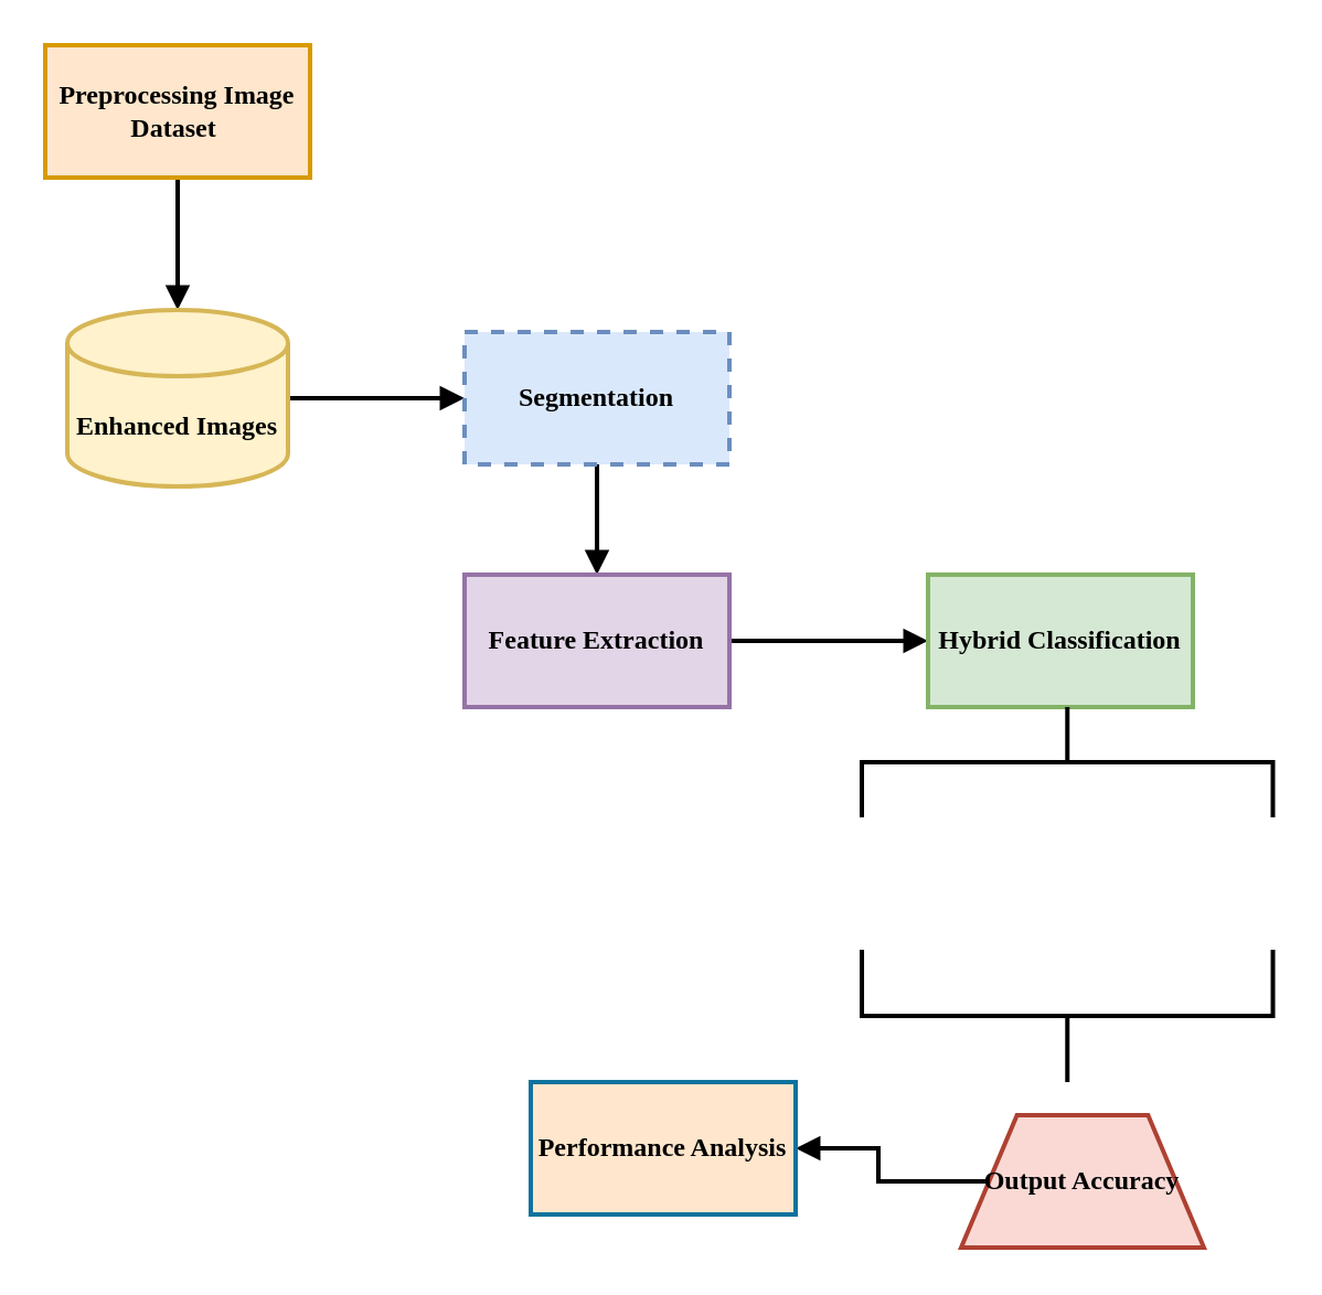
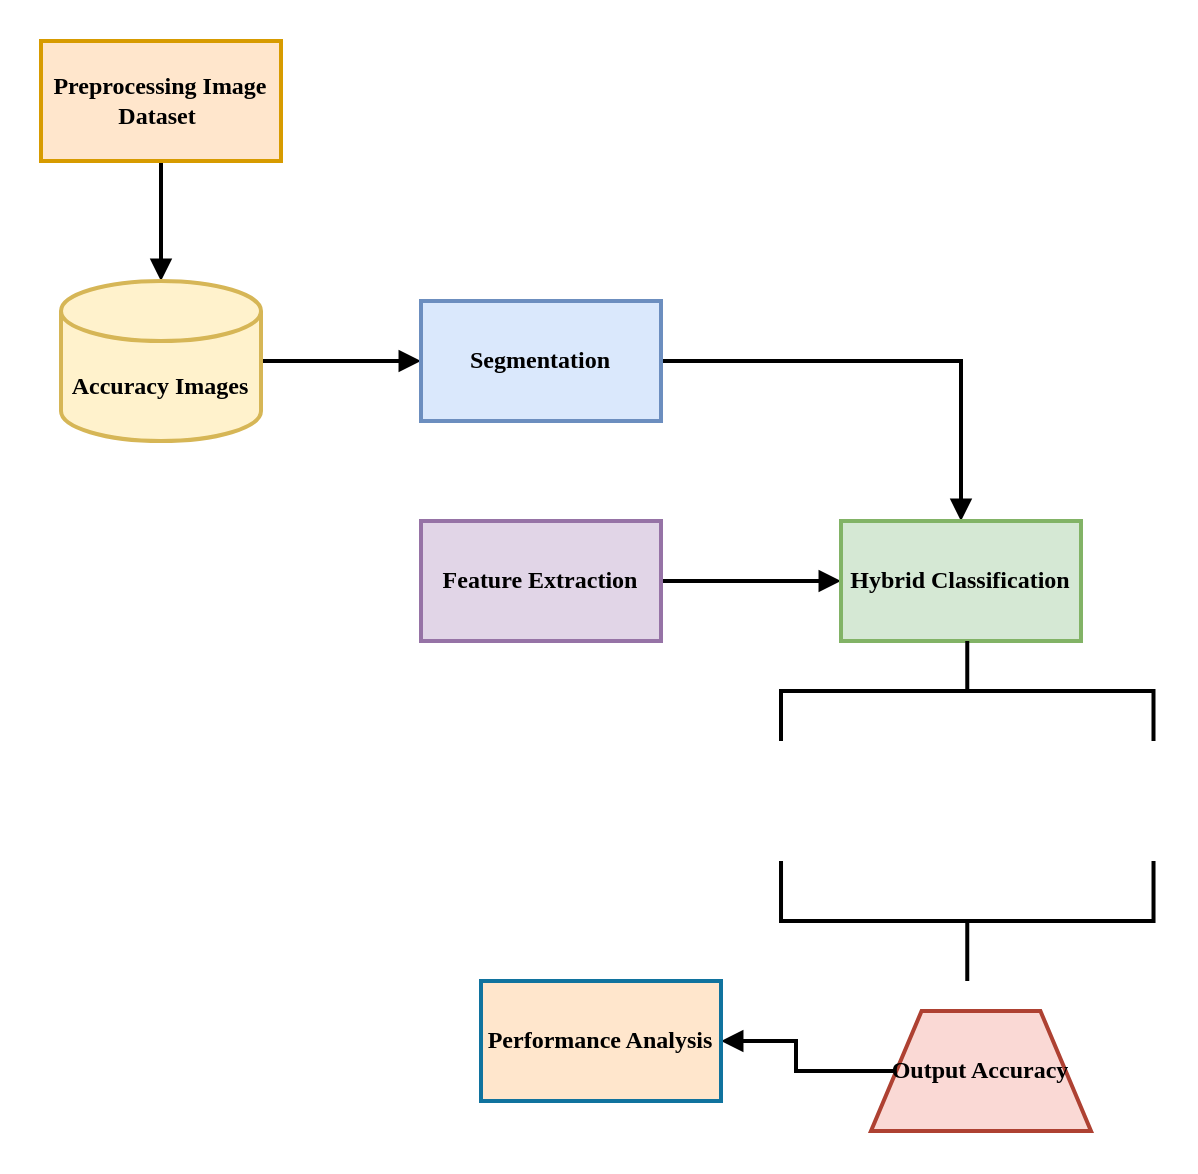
  <mxCell id="0" />
  <mxCell id="1" parent="0" />
  <mxCell id="2" value="" style="edgeStyle=orthogonalEdgeStyle;rounded=0;hachureGap=4;orthogonalLoop=1;jettySize=auto;html=1;fontFamily=Architects Daughter;fontSource=https%3A%2F%2Ffonts.googleapis.com%2Fcss%3Ffamily%3DArchitects%2BDaughter;endArrow=block;endFill=1;strokeWidth=2;" edge="1" parent="1" source="3" target="5"><mxGeometry relative="1" as="geometry" /></mxCell>
  <mxCell id="3" value="&lt;b style=&quot;&quot;&gt;&lt;font face=&quot;Verdana&quot; style=&quot;font-size: 12px;&quot;&gt;Preprocessing Image Dataset&amp;nbsp;&lt;/font&gt;&lt;/b&gt;" style="rounded=0;whiteSpace=wrap;html=1;hachureGap=4;fontFamily=Architects Daughter;fontSource=https%3A%2F%2Ffonts.googleapis.com%2Fcss%3Ffamily%3DArchitects%2BDaughter;fillColor=#ffe6cc;strokeColor=#d79b00;strokeWidth=2;" vertex="1" parent="1"><mxGeometry x="20" y="20" width="120" height="60" as="geometry" /></mxCell>
  <mxCell id="4" value="" style="edgeStyle=orthogonalEdgeStyle;rounded=0;hachureGap=4;orthogonalLoop=1;jettySize=auto;html=1;fontFamily=Architects Daughter;fontSource=https%3A%2F%2Ffonts.googleapis.com%2Fcss%3Ffamily%3DArchitects%2BDaughter;strokeWidth=2;endArrow=block;endFill=1;" edge="1" parent="1" source="5" target="7"><mxGeometry relative="1" as="geometry" /></mxCell>
- <mxCell id="5" value="&lt;font size=&quot;1&quot; face=&quot;Verdana&quot;&gt;&lt;b style=&quot;font-size: 12px;&quot;&gt;Enhanced Images&lt;/b&gt;&lt;/font&gt;" style="shape=cylinder3;whiteSpace=wrap;html=1;boundedLbl=1;backgroundOutline=1;size=15;hachureGap=4;fontFamily=Architects Daughter;fontSource=https%3A%2F%2Ffonts.googleapis.com%2Fcss%3Ffamily%3DArchitects%2BDaughter;fillColor=#fff2cc;strokeColor=#d6b656;strokeWidth=2;" vertex="1" parent="1"><mxGeometry x="30" y="140" width="100" height="80" as="geometry" /></mxCell>
- <mxCell id="6" value="" style="edgeStyle=orthogonalEdgeStyle;rounded=0;hachureGap=4;orthogonalLoop=1;jettySize=auto;html=1;fontFamily=Architects Daughter;fontSource=https%3A%2F%2Ffonts.googleapis.com%2Fcss%3Ffamily%3DArchitects%2BDaughter;strokeWidth=2;endArrow=block;endFill=1;" edge="1" parent="1" source="7" target="9"><mxGeometry relative="1" as="geometry" /></mxCell>
- <mxCell id="7" value="&lt;font face=&quot;Verdana&quot;&gt;&lt;b&gt;Segmentation&lt;/b&gt;&lt;/font&gt;" style="rounded=0;whiteSpace=wrap;html=1;hachureGap=4;fontFamily=Architects Daughter;fontSource=https%3A%2F%2Ffonts.googleapis.com%2Fcss%3Ffamily%3DArchitects%2BDaughter;fillColor=#dae8fc;strokeColor=#6c8ebf;strokeWidth=2;dashed=1;" vertex="1" parent="1"><mxGeometry x="210" y="150" width="120" height="60" as="geometry" /></mxCell>
+ <mxCell id="5" value="&lt;font size=&quot;1&quot; face=&quot;Verdana&quot;&gt;&lt;b style=&quot;font-size: 12px;&quot;&gt;Accuracy Images&lt;/b&gt;&lt;/font&gt;" style="shape=cylinder3;whiteSpace=wrap;html=1;boundedLbl=1;backgroundOutline=1;size=15;hachureGap=4;fontFamily=Architects Daughter;fontSource=https%3A%2F%2Ffonts.googleapis.com%2Fcss%3Ffamily%3DArchitects%2BDaughter;fillColor=#fff2cc;strokeColor=#d6b656;strokeWidth=2;" vertex="1" parent="1"><mxGeometry x="30" y="140" width="100" height="80" as="geometry" /></mxCell>
+ <mxCell id="6" value="" style="edgeStyle=orthogonalEdgeStyle;rounded=0;hachureGap=4;orthogonalLoop=1;jettySize=auto;html=1;fontFamily=Architects Daughter;fontSource=https%3A%2F%2Ffonts.googleapis.com%2Fcss%3Ffamily%3DArchitects%2BDaughter;strokeWidth=2;endArrow=block;endFill=1;" edge="1" parent="1" source="7" target="10"><mxGeometry relative="1" as="geometry" /></mxCell>
+ <mxCell id="7" value="&lt;font face=&quot;Verdana&quot;&gt;&lt;b&gt;Segmentation&lt;/b&gt;&lt;/font&gt;" style="rounded=0;whiteSpace=wrap;html=1;hachureGap=4;fontFamily=Architects Daughter;fontSource=https%3A%2F%2Ffonts.googleapis.com%2Fcss%3Ffamily%3DArchitects%2BDaughter;fillColor=#dae8fc;strokeColor=#6c8ebf;strokeWidth=2;" vertex="1" parent="1"><mxGeometry x="210" y="150" width="120" height="60" as="geometry" /></mxCell>
  <mxCell id="8" value="" style="edgeStyle=orthogonalEdgeStyle;rounded=0;hachureGap=4;orthogonalLoop=1;jettySize=auto;html=1;fontFamily=Architects Daughter;fontSource=https%3A%2F%2Ffonts.googleapis.com%2Fcss%3Ffamily%3DArchitects%2BDaughter;strokeWidth=2;endArrow=block;endFill=1;" edge="1" parent="1" source="9" target="10"><mxGeometry relative="1" as="geometry" /></mxCell>
  <mxCell id="9" value="&lt;font face=&quot;Verdana&quot;&gt;&lt;b&gt;Feature Extraction&lt;/b&gt;&lt;/font&gt;" style="rounded=0;whiteSpace=wrap;html=1;hachureGap=4;fontFamily=Architects Daughter;fontSource=https%3A%2F%2Ffonts.googleapis.com%2Fcss%3Ffamily%3DArchitects%2BDaughter;fillColor=#e1d5e7;strokeColor=#9673a6;strokeWidth=2;" vertex="1" parent="1"><mxGeometry x="210" y="260" width="120" height="60" as="geometry" /></mxCell>
  <mxCell id="10" value="&lt;font face=&quot;Verdana&quot;&gt;&lt;b&gt;Hybrid Classification&lt;/b&gt;&lt;/font&gt;" style="rounded=0;whiteSpace=wrap;html=1;hachureGap=4;fontFamily=Architects Daughter;fontSource=https%3A%2F%2Ffonts.googleapis.com%2Fcss%3Ffamily%3DArchitects%2BDaughter;fillColor=#d5e8d4;strokeColor=#82b366;strokeWidth=2;" vertex="1" parent="1"><mxGeometry x="420" y="260" width="120" height="60" as="geometry" /></mxCell>
  <mxCell id="11" value="" style="strokeWidth=2;html=1;shape=mxgraph.flowchart.annotation_2;align=left;labelPosition=right;pointerEvents=1;hachureGap=4;fontFamily=Architects Daughter;fontSource=https%3A%2F%2Ffonts.googleapis.com%2Fcss%3Ffamily%3DArchitects%2BDaughter;direction=south;" vertex="1" parent="1"><mxGeometry x="390" y="320" width="186.25" height="50" as="geometry" /></mxCell>
  <mxCell id="12" value="" style="strokeWidth=2;html=1;shape=mxgraph.flowchart.annotation_2;align=left;labelPosition=right;pointerEvents=1;hachureGap=4;fontFamily=Architects Daughter;fontSource=https%3A%2F%2Ffonts.googleapis.com%2Fcss%3Ffamily%3DArchitects%2BDaughter;direction=north;" vertex="1" parent="1"><mxGeometry x="390" y="430" width="186.25" height="60" as="geometry" /></mxCell>
  <mxCell id="13" value="" style="edgeStyle=orthogonalEdgeStyle;rounded=0;hachureGap=4;orthogonalLoop=1;jettySize=auto;html=1;fontFamily=Architects Daughter;fontSource=https%3A%2F%2Ffonts.googleapis.com%2Fcss%3Ffamily%3DArchitects%2BDaughter;strokeWidth=2;endArrow=block;endFill=1;" edge="1" parent="1" source="14" target="15"><mxGeometry relative="1" as="geometry" /></mxCell>
  <mxCell id="14" value="&lt;font face=&quot;Verdana&quot;&gt;&lt;b&gt;Output Accuracy&lt;/b&gt;&lt;/font&gt;" style="verticalLabelPosition=middle;verticalAlign=middle;html=1;shape=trapezoid;perimeter=trapezoidPerimeter;whiteSpace=wrap;size=0.23;arcSize=10;flipV=1;labelPosition=center;align=center;hachureGap=4;fontFamily=Architects Daughter;fontSource=https%3A%2F%2Ffonts.googleapis.com%2Fcss%3Ffamily%3DArchitects%2BDaughter;direction=west;strokeWidth=2;fillColor=#fad9d5;strokeColor=#ae4132;" vertex="1" parent="1"><mxGeometry x="435" y="505" width="110" height="60" as="geometry" /></mxCell>
  <mxCell id="15" value="&lt;b&gt;&lt;font face=&quot;Verdana&quot;&gt;Performance Analysis&lt;/font&gt;&lt;/b&gt;" style="rounded=0;whiteSpace=wrap;html=1;hachureGap=4;fontFamily=Architects Daughter;fontSource=https%3A%2F%2Ffonts.googleapis.com%2Fcss%3Ffamily%3DArchitects%2BDaughter;fillColor=#ffe6cc;strokeColor=#10739e;strokeWidth=2;" vertex="1" parent="1"><mxGeometry x="240" y="490" width="120" height="60" as="geometry" /></mxCell>
